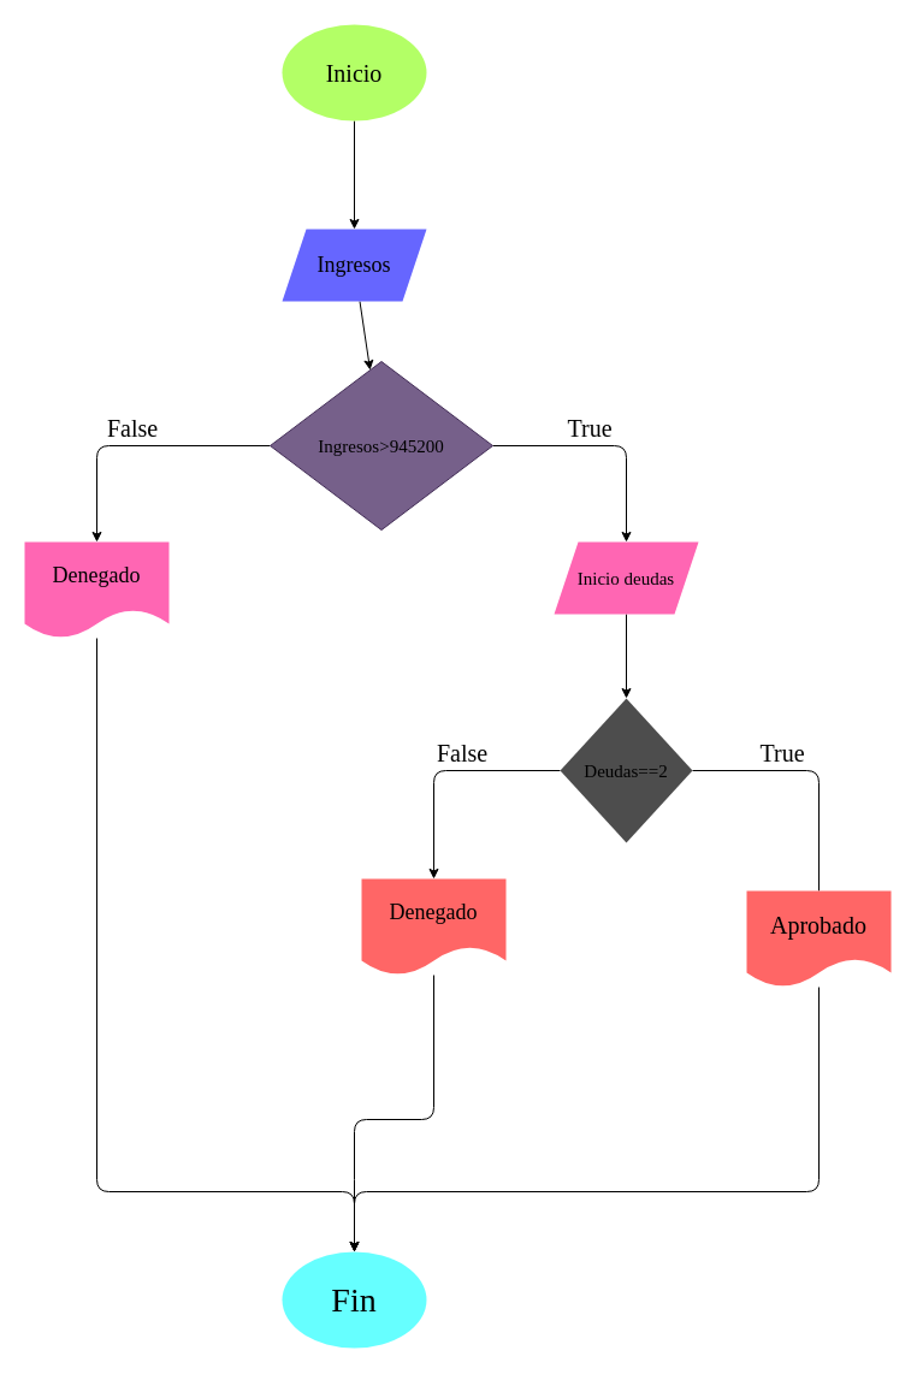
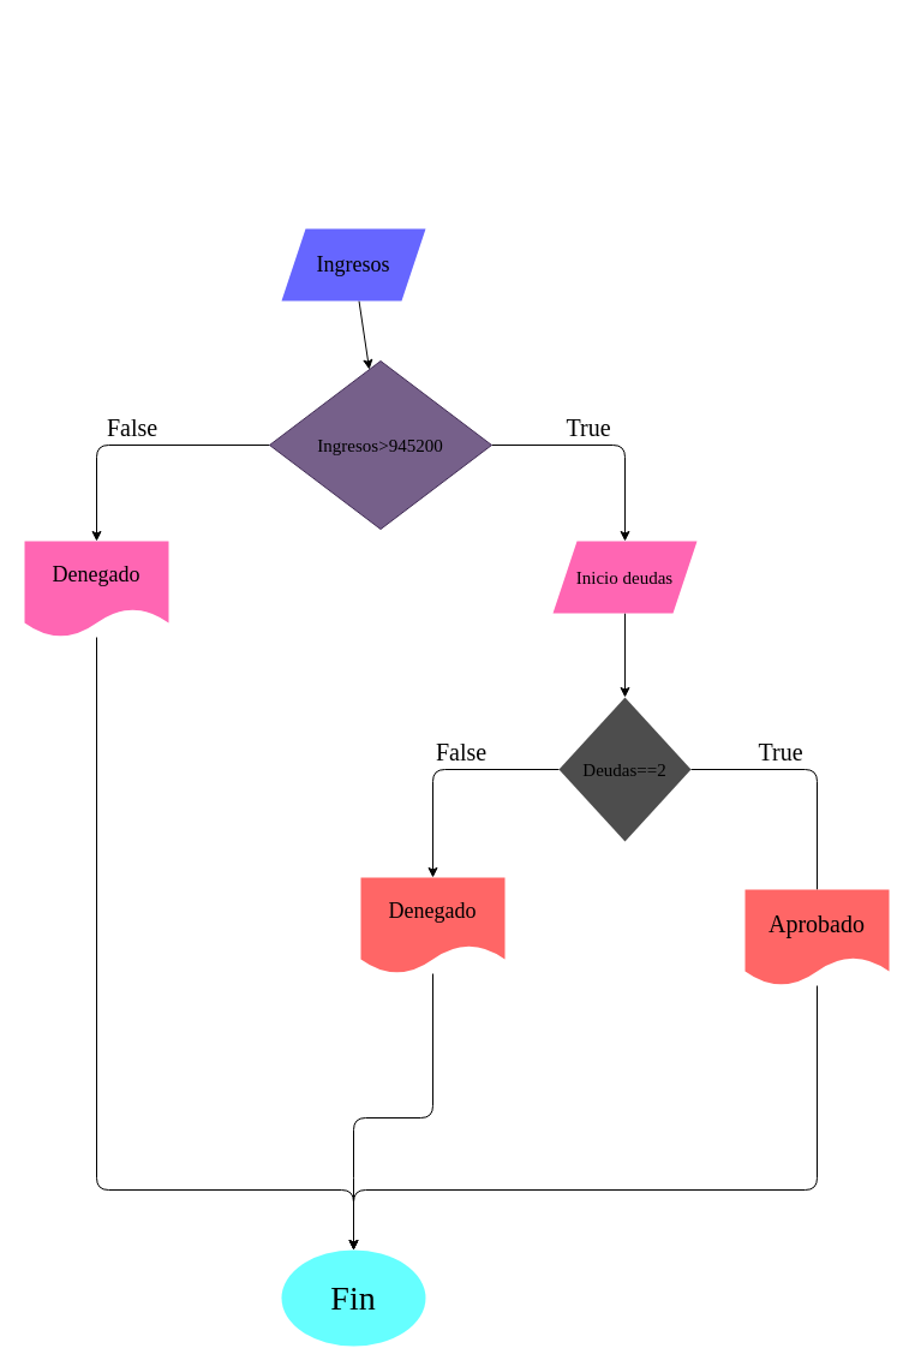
  <mxCell id="0" />
  <mxCell id="1" parent="0" />
- <mxCell id="2" value="" style="edgeStyle=none;html=1;" parent="1" source="3" target="5" edge="1"><mxGeometry relative="1" as="geometry" /></mxCell>
- <mxCell id="3" value="Inicio" style="ellipse;whiteSpace=wrap;html=1;fillColor=#B3FF66;strokeColor=none;fontColor=#000000;fontFamily=Comic Sans MS;fontSize=20;" parent="1" vertex="1"><mxGeometry x="234" y="20" width="120" height="80" as="geometry" /></mxCell>
  <mxCell id="4" value="" style="edgeStyle=none;html=1;" parent="1" source="5" target="8" edge="1"><mxGeometry relative="1" as="geometry" /></mxCell>
  <mxCell id="5" value="Ingresos" style="shape=parallelogram;perimeter=parallelogramPerimeter;whiteSpace=wrap;html=1;fixedSize=1;fillColor=#6666FF;fontColor=#000000;strokeColor=none;fontFamily=Comic Sans MS;fontSize=18;" parent="1" vertex="1"><mxGeometry x="234" y="190" width="120" height="60" as="geometry" /></mxCell>
  <mxCell id="6" value="" style="edgeStyle=none;html=1;" parent="1" source="8" target="10" edge="1"><mxGeometry relative="1" as="geometry"><Array as="points"><mxPoint x="80" y="370" /></Array></mxGeometry></mxCell>
  <mxCell id="7" value="" style="edgeStyle=none;html=1;" parent="1" source="8" target="12" edge="1"><mxGeometry relative="1" as="geometry"><Array as="points"><mxPoint x="520" y="370" /></Array></mxGeometry></mxCell>
  <mxCell id="8" value="&lt;font color=&quot;#000000&quot;&gt;Ingresos&amp;gt;945200&lt;/font&gt;" style="rhombus;whiteSpace=wrap;html=1;fillColor=#76608a;fontColor=#ffffff;strokeColor=#432D57;fontSize=15;fontFamily=Comic Sans MS;" parent="1" vertex="1"><mxGeometry x="224" y="300" width="185" height="140" as="geometry" /></mxCell>
  <mxCell id="9" style="edgeStyle=none;html=1;entryX=0.5;entryY=0;entryDx=0;entryDy=0;fontFamily=Comic Sans MS;fontSize=20;" parent="1" source="10" target="20" edge="1"><mxGeometry relative="1" as="geometry"><Array as="points"><mxPoint x="80" y="990" /><mxPoint x="294" y="990" /></Array></mxGeometry></mxCell>
  <mxCell id="10" value="&lt;font color=&quot;#000000&quot;&gt;Denegado&lt;/font&gt;" style="shape=document;whiteSpace=wrap;html=1;boundedLbl=1;fillColor=#FF66B3;fontColor=#ffffff;strokeColor=none;fontSize=18;fontFamily=Comic Sans MS;" parent="1" vertex="1"><mxGeometry x="20" y="450" width="120" height="80" as="geometry" /></mxCell>
  <mxCell id="11" value="" style="edgeStyle=none;html=1;" parent="1" source="12" target="15" edge="1"><mxGeometry relative="1" as="geometry" /></mxCell>
  <mxCell id="12" value="&lt;font color=&quot;#000000&quot;&gt;Inicio deudas&lt;/font&gt;" style="shape=parallelogram;perimeter=parallelogramPerimeter;whiteSpace=wrap;html=1;fixedSize=1;fillColor=#FF66B3;fontColor=#ffffff;strokeColor=none;fontSize=15;fontFamily=Comic Sans MS;" parent="1" vertex="1"><mxGeometry x="460" y="450" width="120" height="60" as="geometry" /></mxCell>
  <mxCell id="13" value="" style="edgeStyle=none;html=1;" parent="1" source="15" target="17" edge="1"><mxGeometry relative="1" as="geometry"><Array as="points"><mxPoint x="360" y="640" /></Array></mxGeometry></mxCell>
  <mxCell id="14" value="" style="edgeStyle=none;html=1;endArrow=none;" parent="1" source="15" target="19" edge="1"><mxGeometry relative="1" as="geometry"><Array as="points"><mxPoint x="680" y="640" /></Array></mxGeometry></mxCell>
  <mxCell id="15" value="Deudas==2" style="rhombus;whiteSpace=wrap;html=1;fillColor=#4D4D4D;fontColor=#000000;strokeColor=none;fontFamily=Comic Sans MS;fontSize=15;" parent="1" vertex="1"><mxGeometry x="465" y="580" width="110" height="120" as="geometry" /></mxCell>
  <mxCell id="16" style="edgeStyle=none;html=1;fontFamily=Comic Sans MS;fontSize=20;" parent="1" source="17" target="20" edge="1"><mxGeometry relative="1" as="geometry"><Array as="points"><mxPoint x="360" y="930" /><mxPoint x="294" y="930" /><mxPoint x="294" y="990" /></Array></mxGeometry></mxCell>
  <mxCell id="17" value="&lt;font color=&quot;#000000&quot;&gt;Denegado&lt;/font&gt;" style="shape=document;whiteSpace=wrap;html=1;boundedLbl=1;fillColor=#FF6666;fontColor=#ffffff;strokeColor=none;fontFamily=Comic Sans MS;fontSize=18;" parent="1" vertex="1"><mxGeometry x="300" y="730" width="120" height="80" as="geometry" /></mxCell>
  <mxCell id="18" style="edgeStyle=none;html=1;entryX=0.5;entryY=0;entryDx=0;entryDy=0;fontFamily=Comic Sans MS;fontSize=20;" parent="1" source="19" target="20" edge="1"><mxGeometry relative="1" as="geometry"><Array as="points"><mxPoint x="680" y="990" /><mxPoint x="294" y="990" /></Array></mxGeometry></mxCell>
  <mxCell id="19" value="&lt;font color=&quot;#000000&quot;&gt;Aprobado&lt;/font&gt;" style="shape=document;whiteSpace=wrap;html=1;boundedLbl=1;fillColor=#FF6666;fontColor=#ffffff;strokeColor=none;fontSize=20;fontFamily=Comic Sans MS;" parent="1" vertex="1"><mxGeometry x="620" y="740" width="120" height="80" as="geometry" /></mxCell>
  <mxCell id="20" value="&lt;font color=&quot;#000000&quot;&gt;Fin&lt;/font&gt;" style="ellipse;whiteSpace=wrap;html=1;fillColor=#66FFFF;fontColor=#ffffff;strokeColor=none;fontSize=28;fontFamily=Comic Sans MS;" parent="1" vertex="1"><mxGeometry x="234" y="1040" width="120" height="80" as="geometry" /></mxCell>
  <mxCell id="21" value="&lt;font color=&quot;#000000&quot;&gt;False&lt;/font&gt;" style="text;html=1;strokeColor=none;fillColor=none;align=center;verticalAlign=middle;whiteSpace=wrap;rounded=0;fontFamily=Comic Sans MS;fontSize=20;fontColor=#FF0000;" parent="1" vertex="1"><mxGeometry x="80" y="340" width="60" height="30" as="geometry" /></mxCell>
  <mxCell id="22" value="&lt;font color=&quot;#000000&quot;&gt;False&lt;/font&gt;" style="text;html=1;strokeColor=none;fillColor=none;align=center;verticalAlign=middle;whiteSpace=wrap;rounded=0;fontFamily=Comic Sans MS;fontSize=20;fontColor=#FF0000;" parent="1" vertex="1"><mxGeometry x="354" y="610" width="60" height="30" as="geometry" /></mxCell>
  <mxCell id="23" value="&lt;font color=&quot;#000000&quot;&gt;True&lt;/font&gt;" style="text;html=1;strokeColor=none;fillColor=none;align=center;verticalAlign=middle;whiteSpace=wrap;rounded=0;fontFamily=Comic Sans MS;fontSize=20;fontColor=#00CC00;" parent="1" vertex="1"><mxGeometry x="460" y="340" width="60" height="30" as="geometry" /></mxCell>
  <mxCell id="24" value="&lt;font color=&quot;#000000&quot;&gt;True&lt;/font&gt;" style="text;html=1;strokeColor=none;fillColor=none;align=center;verticalAlign=middle;whiteSpace=wrap;rounded=0;fontFamily=Comic Sans MS;fontSize=20;fontColor=#00CC00;" parent="1" vertex="1"><mxGeometry x="620" y="610" width="60" height="30" as="geometry" /></mxCell>
